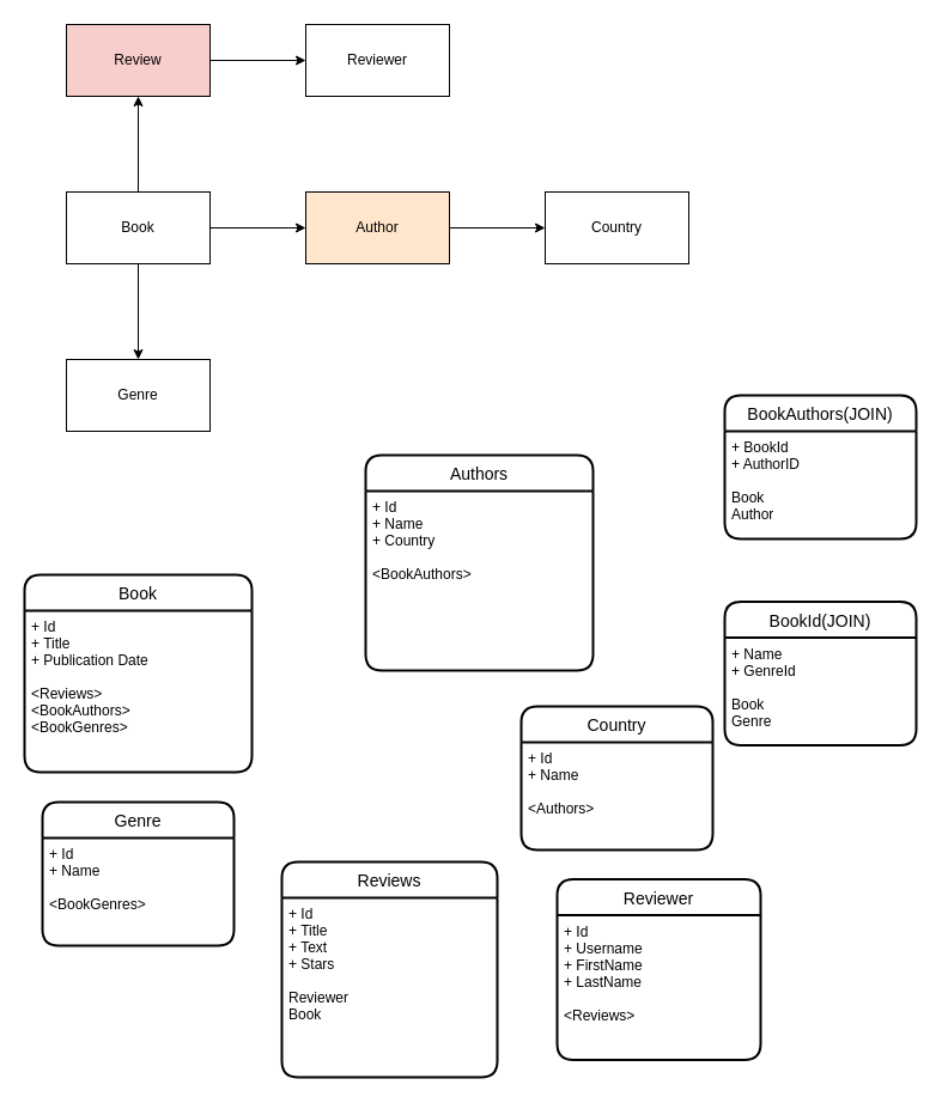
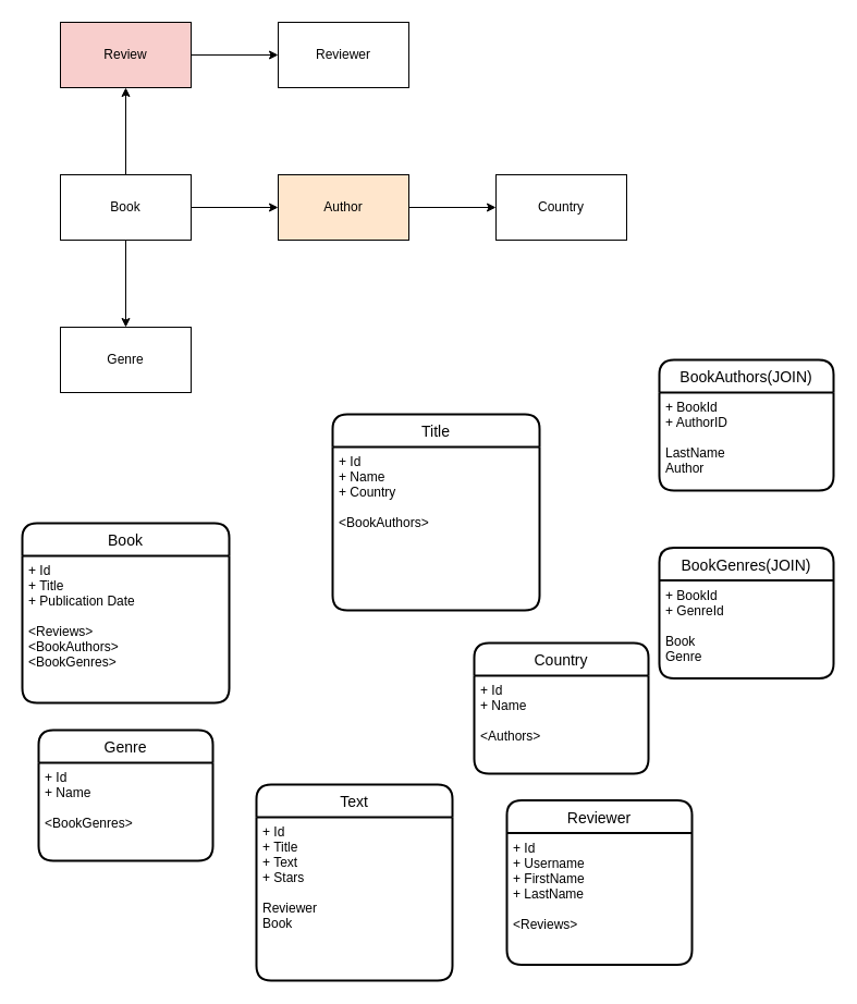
  <mxCell id="0" />
  <mxCell id="1" parent="0" />
  <mxCell id="2" value="" style="edgeStyle=orthogonalEdgeStyle;rounded=0;orthogonalLoop=1;jettySize=auto;html=1;" parent="1" source="5" target="7" edge="1"><mxGeometry relative="1" as="geometry" /></mxCell>
  <mxCell id="3" value="" style="edgeStyle=orthogonalEdgeStyle;rounded=0;orthogonalLoop=1;jettySize=auto;html=1;" parent="1" source="5" target="10" edge="1"><mxGeometry relative="1" as="geometry" /></mxCell>
  <mxCell id="4" value="" style="edgeStyle=orthogonalEdgeStyle;rounded=0;orthogonalLoop=1;jettySize=auto;html=1;" parent="1" source="5" target="12" edge="1"><mxGeometry relative="1" as="geometry" /></mxCell>
  <mxCell id="5" value="Book" style="rounded=0;whiteSpace=wrap;html=1;" parent="1" vertex="1"><mxGeometry x="55" y="160" width="120" height="60" as="geometry" /></mxCell>
  <mxCell id="6" value="" style="edgeStyle=orthogonalEdgeStyle;rounded=0;orthogonalLoop=1;jettySize=auto;html=1;" parent="1" source="7" target="8" edge="1"><mxGeometry relative="1" as="geometry" /></mxCell>
  <mxCell id="7" value="Review" style="rounded=0;whiteSpace=wrap;html=1;fillColor=#f8cecc;" parent="1" vertex="1"><mxGeometry x="55" y="20" width="120" height="60" as="geometry" /></mxCell>
  <mxCell id="8" value="Reviewer" style="rounded=0;whiteSpace=wrap;html=1;" parent="1" vertex="1"><mxGeometry x="255" y="20" width="120" height="60" as="geometry" /></mxCell>
  <mxCell id="9" value="" style="edgeStyle=orthogonalEdgeStyle;rounded=0;orthogonalLoop=1;jettySize=auto;html=1;" parent="1" source="10" target="11" edge="1"><mxGeometry relative="1" as="geometry" /></mxCell>
  <mxCell id="10" value="Author" style="rounded=0;whiteSpace=wrap;html=1;fillColor=#ffe6cc;" parent="1" vertex="1"><mxGeometry x="255" y="160" width="120" height="60" as="geometry" /></mxCell>
  <mxCell id="11" value="Country" style="rounded=0;whiteSpace=wrap;html=1;" parent="1" vertex="1"><mxGeometry x="455" y="160" width="120" height="60" as="geometry" /></mxCell>
  <mxCell id="12" value="Genre" style="rounded=0;whiteSpace=wrap;html=1;" parent="1" vertex="1"><mxGeometry x="55" y="300" width="120" height="60" as="geometry" /></mxCell>
  <mxCell id="13" value="Book" style="swimlane;childLayout=stackLayout;horizontal=1;startSize=30;horizontalStack=0;rounded=1;fontSize=14;fontStyle=0;strokeWidth=2;resizeParent=0;resizeLast=1;shadow=0;dashed=0;align=center;" parent="1" vertex="1"><mxGeometry x="20" y="480" width="190" height="165" as="geometry"><mxRectangle x="70" y="465" width="60" height="30" as="alternateBounds" /></mxGeometry></mxCell>
  <mxCell id="14" value="+ Id&#10;+ Title&#10;+ Publication Date&#10;&#10;&lt;Reviews&gt;&#10;&lt;BookAuthors&gt;&#10;&lt;BookGenres&gt;&#10;" style="align=left;strokeColor=none;fillColor=none;spacingLeft=4;fontSize=12;verticalAlign=top;resizable=0;rotatable=0;part=1;" parent="13" vertex="1"><mxGeometry y="30" width="190" height="135" as="geometry" /></mxCell>
- <mxCell id="15" value="Authors" style="swimlane;childLayout=stackLayout;horizontal=1;startSize=30;horizontalStack=0;rounded=1;fontSize=14;fontStyle=0;strokeWidth=2;resizeParent=0;resizeLast=1;shadow=0;dashed=0;align=center;" parent="1" vertex="1"><mxGeometry x="305" y="380" width="190" height="180" as="geometry" /></mxCell>
+ <mxCell id="15" value="Title" style="swimlane;childLayout=stackLayout;horizontal=1;startSize=30;horizontalStack=0;rounded=1;fontSize=14;fontStyle=0;strokeWidth=2;resizeParent=0;resizeLast=1;shadow=0;dashed=0;align=center;" parent="1" vertex="1"><mxGeometry x="305" y="380" width="190" height="180" as="geometry" /></mxCell>
  <mxCell id="16" value="+ Id&#10;+ Name&#10;+ Country&#10;&#10;&lt;BookAuthors&gt;" style="align=left;strokeColor=none;fillColor=none;spacingLeft=4;fontSize=12;verticalAlign=top;resizable=0;rotatable=0;part=1;" parent="15" vertex="1"><mxGeometry y="30" width="190" height="150" as="geometry" /></mxCell>
  <mxCell id="17" value="BookAuthors(JOIN)" style="swimlane;childLayout=stackLayout;horizontal=1;startSize=30;horizontalStack=0;rounded=1;fontSize=14;fontStyle=0;strokeWidth=2;resizeParent=0;resizeLast=1;shadow=0;dashed=0;align=center;" parent="1" vertex="1"><mxGeometry x="605" y="330" width="160" height="120" as="geometry" /></mxCell>
- <mxCell id="18" value="+ BookId&#10;+ AuthorID&#10;&#10;Book&#10;Author" style="align=left;strokeColor=none;fillColor=none;spacingLeft=4;fontSize=12;verticalAlign=top;resizable=0;rotatable=0;part=1;" parent="17" vertex="1"><mxGeometry y="30" width="160" height="90" as="geometry" /></mxCell>
- <mxCell id="19" value="BookId(JOIN)" style="swimlane;childLayout=stackLayout;horizontal=1;startSize=30;horizontalStack=0;rounded=1;fontSize=14;fontStyle=0;strokeWidth=2;resizeParent=0;resizeLast=1;shadow=0;dashed=0;align=center;" parent="1" vertex="1"><mxGeometry x="605" y="502.5" width="160" height="120" as="geometry" /></mxCell>
- <mxCell id="20" value="+ Name&#10;+ GenreId&#10;&#10;Book&#10;Genre" style="align=left;strokeColor=none;fillColor=none;spacingLeft=4;fontSize=12;verticalAlign=top;resizable=0;rotatable=0;part=1;" parent="19" vertex="1"><mxGeometry y="30" width="160" height="90" as="geometry" /></mxCell>
+ <mxCell id="18" value="+ BookId&#10;+ AuthorID&#10;&#10;LastName&#10;Author" style="align=left;strokeColor=none;fillColor=none;spacingLeft=4;fontSize=12;verticalAlign=top;resizable=0;rotatable=0;part=1;" parent="17" vertex="1"><mxGeometry y="30" width="160" height="90" as="geometry" /></mxCell>
+ <mxCell id="19" value="BookGenres(JOIN)" style="swimlane;childLayout=stackLayout;horizontal=1;startSize=30;horizontalStack=0;rounded=1;fontSize=14;fontStyle=0;strokeWidth=2;resizeParent=0;resizeLast=1;shadow=0;dashed=0;align=center;" parent="1" vertex="1"><mxGeometry x="605" y="502.5" width="160" height="120" as="geometry" /></mxCell>
+ <mxCell id="20" value="+ BookId&#10;+ GenreId&#10;&#10;Book&#10;Genre" style="align=left;strokeColor=none;fillColor=none;spacingLeft=4;fontSize=12;verticalAlign=top;resizable=0;rotatable=0;part=1;" parent="19" vertex="1"><mxGeometry y="30" width="160" height="90" as="geometry" /></mxCell>
  <mxCell id="21" value="Genre" style="swimlane;childLayout=stackLayout;horizontal=1;startSize=30;horizontalStack=0;rounded=1;fontSize=14;fontStyle=0;strokeWidth=2;resizeParent=0;resizeLast=1;shadow=0;dashed=0;align=center;" parent="1" vertex="1"><mxGeometry x="35" y="670" width="160" height="120" as="geometry" /></mxCell>
  <mxCell id="22" value="+ Id&#10;+ Name&#10;&#10;&lt;BookGenres&gt;" style="align=left;strokeColor=none;fillColor=none;spacingLeft=4;fontSize=12;verticalAlign=top;resizable=0;rotatable=0;part=1;" parent="21" vertex="1"><mxGeometry y="30" width="160" height="90" as="geometry" /></mxCell>
  <mxCell id="23" value="Country" style="swimlane;childLayout=stackLayout;horizontal=1;startSize=30;horizontalStack=0;rounded=1;fontSize=14;fontStyle=0;strokeWidth=2;resizeParent=0;resizeLast=1;shadow=0;dashed=0;align=center;" parent="1" vertex="1"><mxGeometry x="435" y="590" width="160" height="120" as="geometry" /></mxCell>
  <mxCell id="24" value="+ Id&#10;+ Name&#10;&#10;&lt;Authors&gt;" style="align=left;strokeColor=none;fillColor=none;spacingLeft=4;fontSize=12;verticalAlign=top;resizable=0;rotatable=0;part=1;" parent="23" vertex="1"><mxGeometry y="30" width="160" height="90" as="geometry" /></mxCell>
- <mxCell id="25" value="Reviews" style="swimlane;childLayout=stackLayout;horizontal=1;startSize=30;horizontalStack=0;rounded=1;fontSize=14;fontStyle=0;strokeWidth=2;resizeParent=0;resizeLast=1;shadow=0;dashed=0;align=center;" parent="1" vertex="1"><mxGeometry x="235" y="720" width="180" height="180" as="geometry" /></mxCell>
+ <mxCell id="25" value="Text" style="swimlane;childLayout=stackLayout;horizontal=1;startSize=30;horizontalStack=0;rounded=1;fontSize=14;fontStyle=0;strokeWidth=2;resizeParent=0;resizeLast=1;shadow=0;dashed=0;align=center;" parent="1" vertex="1"><mxGeometry x="235" y="720" width="180" height="180" as="geometry" /></mxCell>
  <mxCell id="26" value="+ Id&#10;+ Title&#10;+ Text&#10;+ Stars&#10;&#10;Reviewer&#10;Book" style="align=left;strokeColor=none;fillColor=none;spacingLeft=4;fontSize=12;verticalAlign=top;resizable=0;rotatable=0;part=1;" parent="25" vertex="1"><mxGeometry y="30" width="180" height="150" as="geometry" /></mxCell>
  <mxCell id="27" value="Reviewer" style="swimlane;childLayout=stackLayout;horizontal=1;startSize=30;horizontalStack=0;rounded=1;fontSize=14;fontStyle=0;strokeWidth=2;resizeParent=0;resizeLast=1;shadow=0;dashed=0;align=center;" parent="1" vertex="1"><mxGeometry x="465" y="734.5" width="170" height="151" as="geometry" /></mxCell>
  <mxCell id="28" value="+ Id&#10;+ Username&#10;+ FirstName&#10;+ LastName &#10;&#10;&lt;Reviews&gt;" style="align=left;strokeColor=none;fillColor=none;spacingLeft=4;fontSize=12;verticalAlign=top;resizable=0;rotatable=0;part=1;" parent="27" vertex="1"><mxGeometry y="30" width="170" height="121" as="geometry" /></mxCell>
